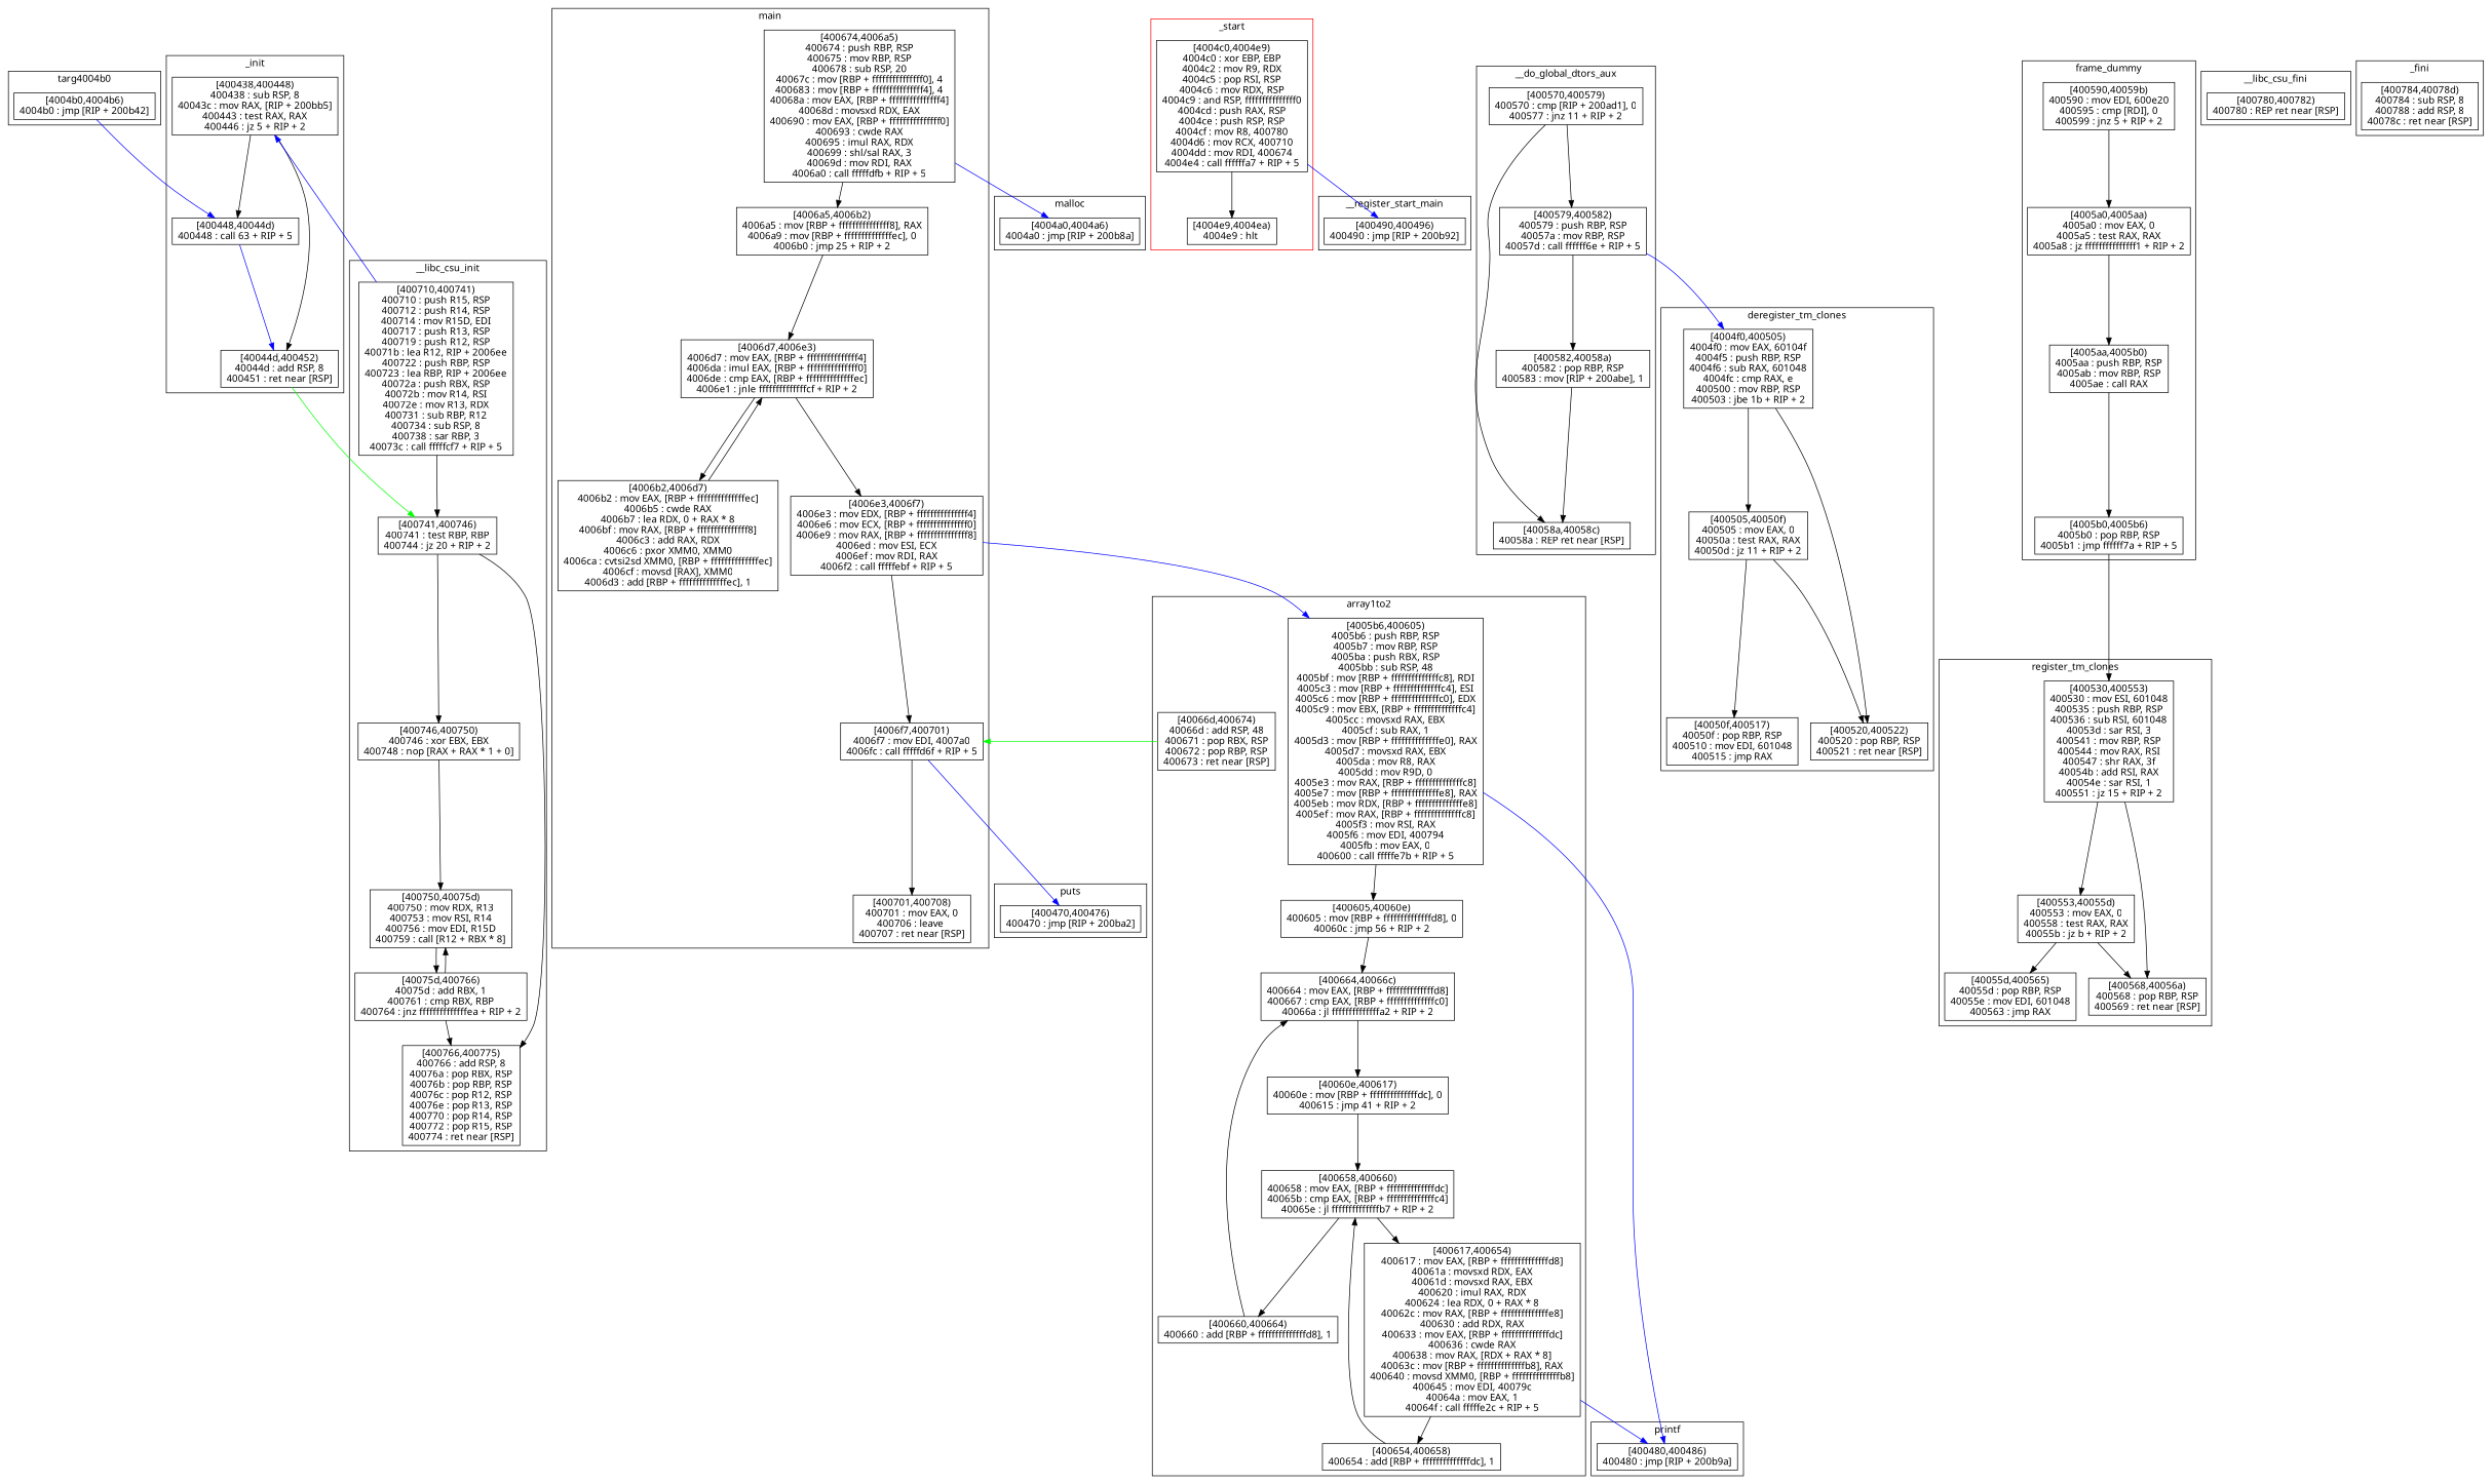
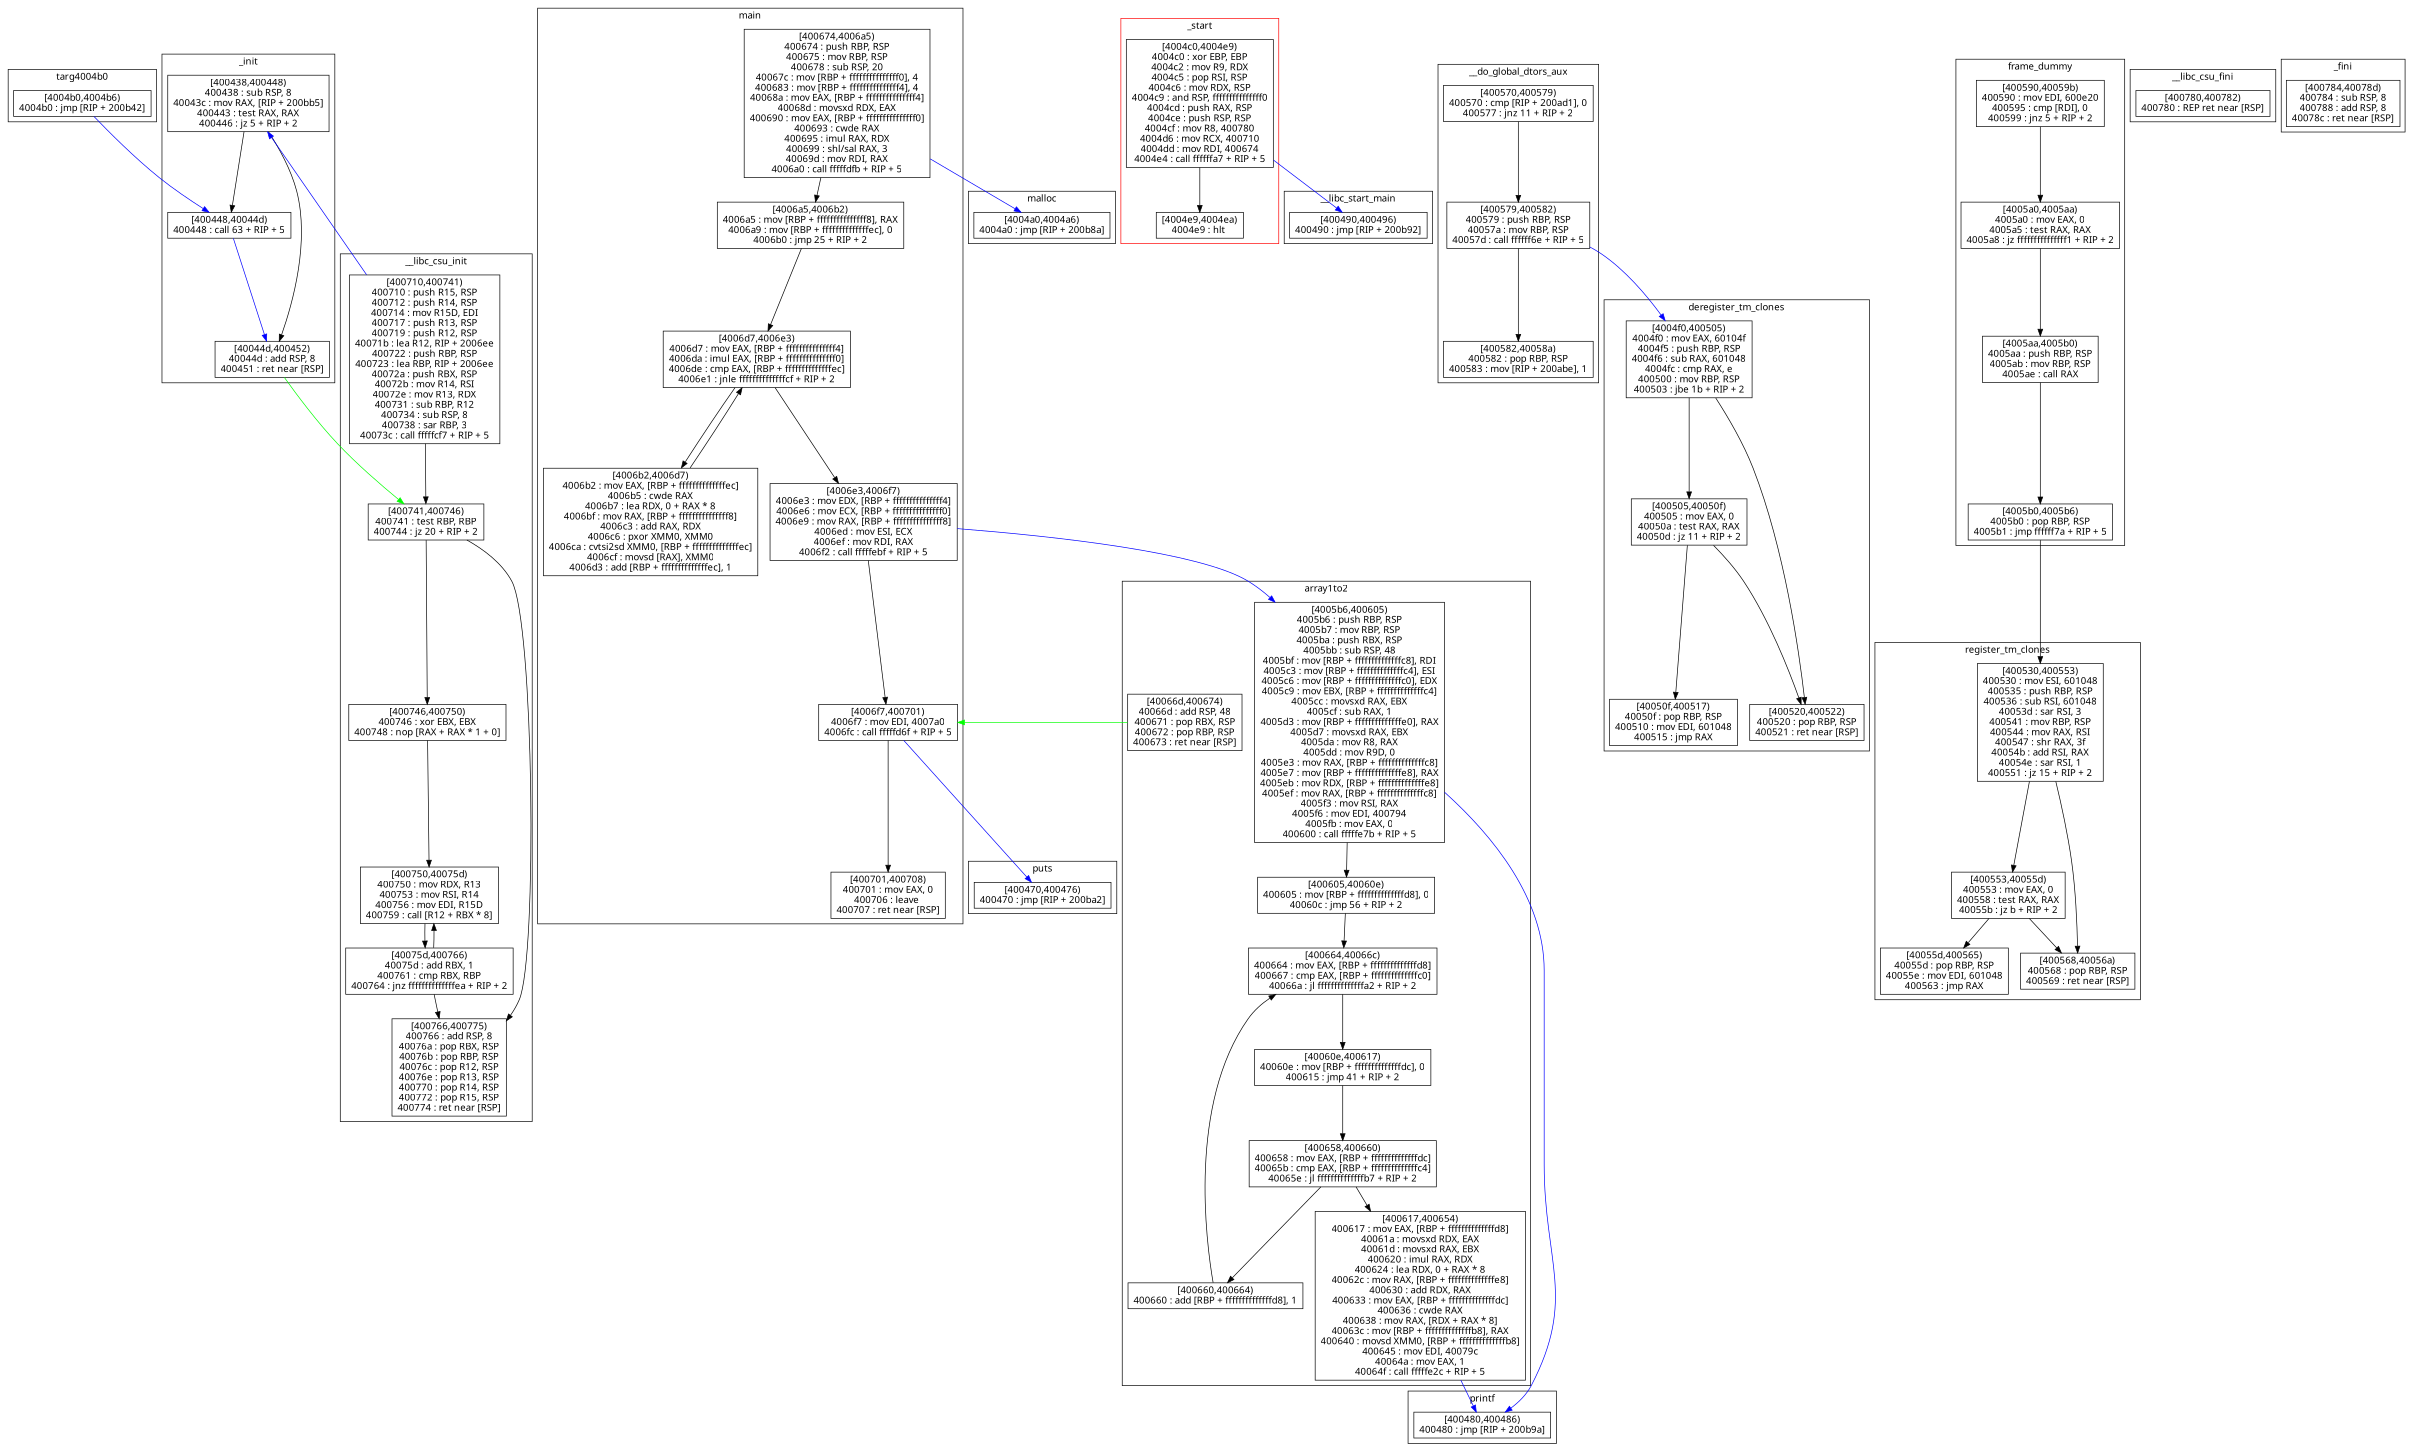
  digraph {
    fontname="Noto Sans"
    node [fontname="Noto Sans" shape=box]
    edge [fontname="Noto Sans"]
    n1 [label="[400438,400448)\n400438 : sub RSP, 8\n40043c : mov RAX, [RIP + 200bb5]\n400443 : test RAX, RAX\n400446 : jz 5 + RIP + 2"]
    n2 [label="[400448,40044d)\n400448 : call 63 + RIP + 5"]
    n3 [label="[40044d,400452)\n40044d : add RSP, 8\n400451 : ret near [RSP]"]
    n4 [label="[400470,400476)\n400470 : jmp [RIP + 200ba2]"]
    n5 [label="[400480,400486)\n400480 : jmp [RIP + 200b9a]"]
    n6 [label="[400490,400496)\n400490 : jmp [RIP + 200b92]"]
    n7 [label="[4004a0,4004a6)\n4004a0 : jmp [RIP + 200b8a]"]
    n8 [label="[4004b0,4004b6)\n4004b0 : jmp [RIP + 200b42]"]
    n9 [label="[4004c0,4004e9)\n4004c0 : xor EBP, EBP\n4004c2 : mov R9, RDX\n4004c5 : pop RSI, RSP\n4004c6 : mov RDX, RSP\n4004c9 : and RSP, fffffffffffffff0\n4004cd : push RAX, RSP\n4004ce : push RSP, RSP\n4004cf : mov R8, 400780\n4004d6 : mov RCX, 400710\n4004dd : mov RDI, 400674\n4004e4 : call ffffffa7 + RIP + 5"]
    n10 [label="[4004e9,4004ea)\n4004e9 : hlt "]
    n11 [label="[4004f0,400505)\n4004f0 : mov EAX, 60104f\n4004f5 : push RBP, RSP\n4004f6 : sub RAX, 601048\n4004fc : cmp RAX, e\n400500 : mov RBP, RSP\n400503 : jbe 1b + RIP + 2"]
    n12 [label="[400505,40050f)\n400505 : mov EAX, 0\n40050a : test RAX, RAX\n40050d : jz 11 + RIP + 2"]
    n13 [label="[40050f,400517)\n40050f : pop RBP, RSP\n400510 : mov EDI, 601048\n400515 : jmp RAX"]
    n14 [label="[400520,400522)\n400520 : pop RBP, RSP\n400521 : ret near [RSP]"]
    n15 [label="[400530,400553)\n400530 : mov ESI, 601048\n400535 : push RBP, RSP\n400536 : sub RSI, 601048\n40053d : sar RSI, 3\n400541 : mov RBP, RSP\n400544 : mov RAX, RSI\n400547 : shr RAX, 3f\n40054b : add RSI, RAX\n40054e : sar RSI, 1\n400551 : jz 15 + RIP + 2"]
    n16 [label="[400553,40055d)\n400553 : mov EAX, 0\n400558 : test RAX, RAX\n40055b : jz b + RIP + 2"]
    n17 [label="[40055d,400565)\n40055d : pop RBP, RSP\n40055e : mov EDI, 601048\n400563 : jmp RAX"]
    n18 [label="[400568,40056a)\n400568 : pop RBP, RSP\n400569 : ret near [RSP]"]
    n19 [label="[400570,400579)\n400570 : cmp [RIP + 200ad1], 0\n400577 : jnz 11 + RIP + 2"]
    n20 [label="[400579,400582)\n400579 : push RBP, RSP\n40057a : mov RBP, RSP\n40057d : call ffffff6e + RIP + 5"]
    n21 [label="[400582,40058a)\n400582 : pop RBP, RSP\n400583 : mov [RIP + 200abe], 1"]
-   n22 [label="[40058a,40058c)\n40058a : REP ret near [RSP]"]
    n23 [label="[400590,40059b)\n400590 : mov EDI, 600e20\n400595 : cmp [RDI], 0\n400599 : jnz 5 + RIP + 2"]
    n24 [label="[4005a0,4005aa)\n4005a0 : mov EAX, 0\n4005a5 : test RAX, RAX\n4005a8 : jz fffffffffffffff1 + RIP + 2"]
    n25 [label="[4005aa,4005b0)\n4005aa : push RBP, RSP\n4005ab : mov RBP, RSP\n4005ae : call RAX"]
    n26 [label="[4005b0,4005b6)\n4005b0 : pop RBP, RSP\n4005b1 : jmp ffffff7a + RIP + 5"]
    n27 [label="[4005b6,400605)\n4005b6 : push RBP, RSP\n4005b7 : mov RBP, RSP\n4005ba : push RBX, RSP\n4005bb : sub RSP, 48\n4005bf : mov [RBP + ffffffffffffffc8], RDI\n4005c3 : mov [RBP + ffffffffffffffc4], ESI\n4005c6 : mov [RBP + ffffffffffffffc0], EDX\n4005c9 : mov EBX, [RBP + ffffffffffffffc4]\n4005cc : movsxd RAX, EBX\n4005cf : sub RAX, 1\n4005d3 : mov [RBP + ffffffffffffffe0], RAX\n4005d7 : movsxd RAX, EBX\n4005da : mov R8, RAX\n4005dd : mov R9D, 0\n4005e3 : mov RAX, [RBP + ffffffffffffffc8]\n4005e7 : mov [RBP + ffffffffffffffe8], RAX\n4005eb : mov RDX, [RBP + ffffffffffffffe8]\n4005ef : mov RAX, [RBP + ffffffffffffffc8]\n4005f3 : mov RSI, RAX\n4005f6 : mov EDI, 400794\n4005fb : mov EAX, 0\n400600 : call fffffe7b + RIP + 5"]
    n28 [label="[400605,40060e)\n400605 : mov [RBP + ffffffffffffffd8], 0\n40060c : jmp 56 + RIP + 2"]
    n29 [label="[40060e,400617)\n40060e : mov [RBP + ffffffffffffffdc], 0\n400615 : jmp 41 + RIP + 2"]
    n30 [label="[400617,400654)\n400617 : mov EAX, [RBP + ffffffffffffffd8]\n40061a : movsxd RDX, EAX\n40061d : movsxd RAX, EBX\n400620 : imul RAX, RDX\n400624 : lea RDX, 0 + RAX * 8\n40062c : mov RAX, [RBP + ffffffffffffffe8]\n400630 : add RDX, RAX\n400633 : mov EAX, [RBP + ffffffffffffffdc]\n400636 : cwde RAX\n400638 : mov RAX, [RDX + RAX * 8]\n40063c : mov [RBP + ffffffffffffffb8], RAX\n400640 : movsd XMM0, [RBP + ffffffffffffffb8]\n400645 : mov EDI, 40079c\n40064a : mov EAX, 1\n40064f : call fffffe2c + RIP + 5"]
-   n31 [label="[400654,400658)\n400654 : add [RBP + ffffffffffffffdc], 1"]
    n32 [label="[400658,400660)\n400658 : mov EAX, [RBP + ffffffffffffffdc]\n40065b : cmp EAX, [RBP + ffffffffffffffc4]\n40065e : jl ffffffffffffffb7 + RIP + 2"]
    n33 [label="[400660,400664)\n400660 : add [RBP + ffffffffffffffd8], 1"]
    n34 [label="[400664,40066c)\n400664 : mov EAX, [RBP + ffffffffffffffd8]\n400667 : cmp EAX, [RBP + ffffffffffffffc0]\n40066a : jl ffffffffffffffa2 + RIP + 2"]
    n35 [label="[40066d,400674)\n40066d : add RSP, 48\n400671 : pop RBX, RSP\n400672 : pop RBP, RSP\n400673 : ret near [RSP]"]
    n36 [label="[4006f7,400701)\n4006f7 : mov EDI, 4007a0\n4006fc : call fffffd6f + RIP + 5"]
    n37 [label="[400674,4006a5)\n400674 : push RBP, RSP\n400675 : mov RBP, RSP\n400678 : sub RSP, 20\n40067c : mov [RBP + fffffffffffffff0], 4\n400683 : mov [RBP + fffffffffffffff4], 4\n40068a : mov EAX, [RBP + fffffffffffffff4]\n40068d : movsxd RDX, EAX\n400690 : mov EAX, [RBP + fffffffffffffff0]\n400693 : cwde RAX\n400695 : imul RAX, RDX\n400699 : shl/sal RAX, 3\n40069d : mov RDI, RAX\n4006a0 : call fffffdfb + RIP + 5"]
    n38 [label="[4006a5,4006b2)\n4006a5 : mov [RBP + fffffffffffffff8], RAX\n4006a9 : mov [RBP + ffffffffffffffec], 0\n4006b0 : jmp 25 + RIP + 2"]
    n39 [label="[4006b2,4006d7)\n4006b2 : mov EAX, [RBP + ffffffffffffffec]\n4006b5 : cwde RAX\n4006b7 : lea RDX, 0 + RAX * 8\n4006bf : mov RAX, [RBP + fffffffffffffff8]\n4006c3 : add RAX, RDX\n4006c6 : pxor XMM0, XMM0\n4006ca : cvtsi2sd XMM0, [RBP + ffffffffffffffec]\n4006cf : movsd [RAX], XMM0\n4006d3 : add [RBP + ffffffffffffffec], 1"]
    n40 [label="[4006d7,4006e3)\n4006d7 : mov EAX, [RBP + fffffffffffffff4]\n4006da : imul EAX, [RBP + fffffffffffffff0]\n4006de : cmp EAX, [RBP + ffffffffffffffec]\n4006e1 : jnle ffffffffffffffcf + RIP + 2"]
    n41 [label="[4006e3,4006f7)\n4006e3 : mov EDX, [RBP + fffffffffffffff4]\n4006e6 : mov ECX, [RBP + fffffffffffffff0]\n4006e9 : mov RAX, [RBP + fffffffffffffff8]\n4006ed : mov ESI, ECX\n4006ef : mov RDI, RAX\n4006f2 : call fffffebf + RIP + 5"]
    n42 [label="[400701,400708)\n400701 : mov EAX, 0\n400706 : leave \n400707 : ret near [RSP]"]
    n43 [label="[400741,400746)\n400741 : test RBP, RBP\n400744 : jz 20 + RIP + 2"]
    n44 [label="[400710,400741)\n400710 : push R15, RSP\n400712 : push R14, RSP\n400714 : mov R15D, EDI\n400717 : push R13, RSP\n400719 : push R12, RSP\n40071b : lea R12, RIP + 2006ee\n400722 : push RBP, RSP\n400723 : lea RBP, RIP + 2006ee\n40072a : push RBX, RSP\n40072b : mov R14, RSI\n40072e : mov R13, RDX\n400731 : sub RBP, R12\n400734 : sub RSP, 8\n400738 : sar RBP, 3\n40073c : call fffffcf7 + RIP + 5"]
    n45 [label="[400746,400750)\n400746 : xor EBX, EBX\n400748 : nop [RAX + RAX * 1 + 0]"]
    n46 [label="[400750,40075d)\n400750 : mov RDX, R13\n400753 : mov RSI, R14\n400756 : mov EDI, R15D\n400759 : call [R12 + RBX * 8]"]
    n47 [label="[40075d,400766)\n40075d : add RBX, 1\n400761 : cmp RBX, RBP\n400764 : jnz ffffffffffffffea + RIP + 2"]
    n48 [label="[400766,400775)\n400766 : add RSP, 8\n40076a : pop RBX, RSP\n40076b : pop RBP, RSP\n40076c : pop R12, RSP\n40076e : pop R13, RSP\n400770 : pop R14, RSP\n400772 : pop R15, RSP\n400774 : ret near [RSP]"]
    n49 [label="[400780,400782)\n400780 : REP ret near [RSP]"]
    n50 [label="[400784,40078d)\n400784 : sub RSP, 8\n400788 : add RSP, 8\n40078c : ret near [RSP]"]
    subgraph cluster_1 {
      color=black
      label=_init
      shape=box
      n1
      n2
      n3
    }
    subgraph cluster_2 {
      color=black
      label=puts
      shape=box
      n4
    }
    subgraph cluster_3 {
      color=black
      label=printf
      shape=box
      n5
    }
    subgraph cluster_4 {
      color=black
-     label=__register_start_main
+     label=__libc_start_main
      shape=box
      n6
    }
    subgraph cluster_5 {
      color=black
      label=malloc
      shape=box
      n7
    }
    subgraph cluster_6 {
      color=black
      label=targ4004b0
      shape=box
      n8
    }
    subgraph cluster_7 {
      color=red
      label=_start
      shape=box
      n9
      n10
    }
    subgraph cluster_8 {
      color=black
      label=deregister_tm_clones
      shape=box
      n11
      n12
      n13
      n14
    }
    subgraph cluster_9 {
      color=black
      label=register_tm_clones
      shape=box
      n15
      n16
      n17
      n18
    }
    subgraph cluster_10 {
      color=black
      label=__do_global_dtors_aux
      shape=box
      n19
      n20
      n21
-     n22
    }
    subgraph cluster_11 {
      color=black
      label=frame_dummy
      shape=box
      n23
      n24
      n25
      n26
    }
    subgraph cluster_12 {
      color=black
      label=array1to2
      shape=box
      n27
      n28
      n29
      n30
-     n31
      n32
      n33
      n34
      n35
    }
    subgraph cluster_13 {
      color=black
      label=main
      shape=box
      n36
      n37
      n38
      n39
      n40
      n41
      n42
    }
    subgraph cluster_14 {
      color=black
      label=__libc_csu_init
      shape=box
      n43
      n44
      n45
      n46
      n47
      n48
    }
    subgraph cluster_15 {
      color=black
      label=__libc_csu_fini
      shape=box
      n49
    }
    subgraph cluster_16 {
      color=black
      label=_fini
      shape=box
      n50
    }
    n1 -> n2
    n1 -> n3
    n2 -> n3 [color=blue]
    n3 -> n43 [color=green]
    n8 -> n2 [color=blue]
    n9 -> n6 [color=blue]
    n9 -> n10
    n11 -> n12
    n11 -> n14
    n12 -> n13
    n12 -> n14
    n15 -> n16
    n15 -> n18
    n16 -> n17
    n16 -> n18
    n19 -> n20
-   n19 -> n22
    n20 -> n11 [color=blue]
    n20 -> n21
-   n21 -> n22
    n23 -> n24
    n24 -> n25
    n25 -> n26
    n26 -> n15
    n27 -> n5 [color=blue]
    n27 -> n28
    n28 -> n34
    n29 -> n32
    n30 -> n5 [color=blue]
-   n30 -> n31
-   n31 -> n32
    n32 -> n30
    n32 -> n33
    n33 -> n34
    n34 -> n29
    n35 -> n36 [color=green]
    n36 -> n4 [color=blue]
    n36 -> n42
    n37 -> n7 [color=blue]
    n37 -> n38
    n38 -> n40
    n39 -> n40
    n40 -> n39
    n40 -> n41
    n41 -> n27 [color=blue]
    n41 -> n36
    n43 -> n45
    n43 -> n48
    n44 -> n1 [color=blue]
    n44 -> n43
    n45 -> n46
    n46 -> n47
    n47 -> n46
    n47 -> n48
  }
